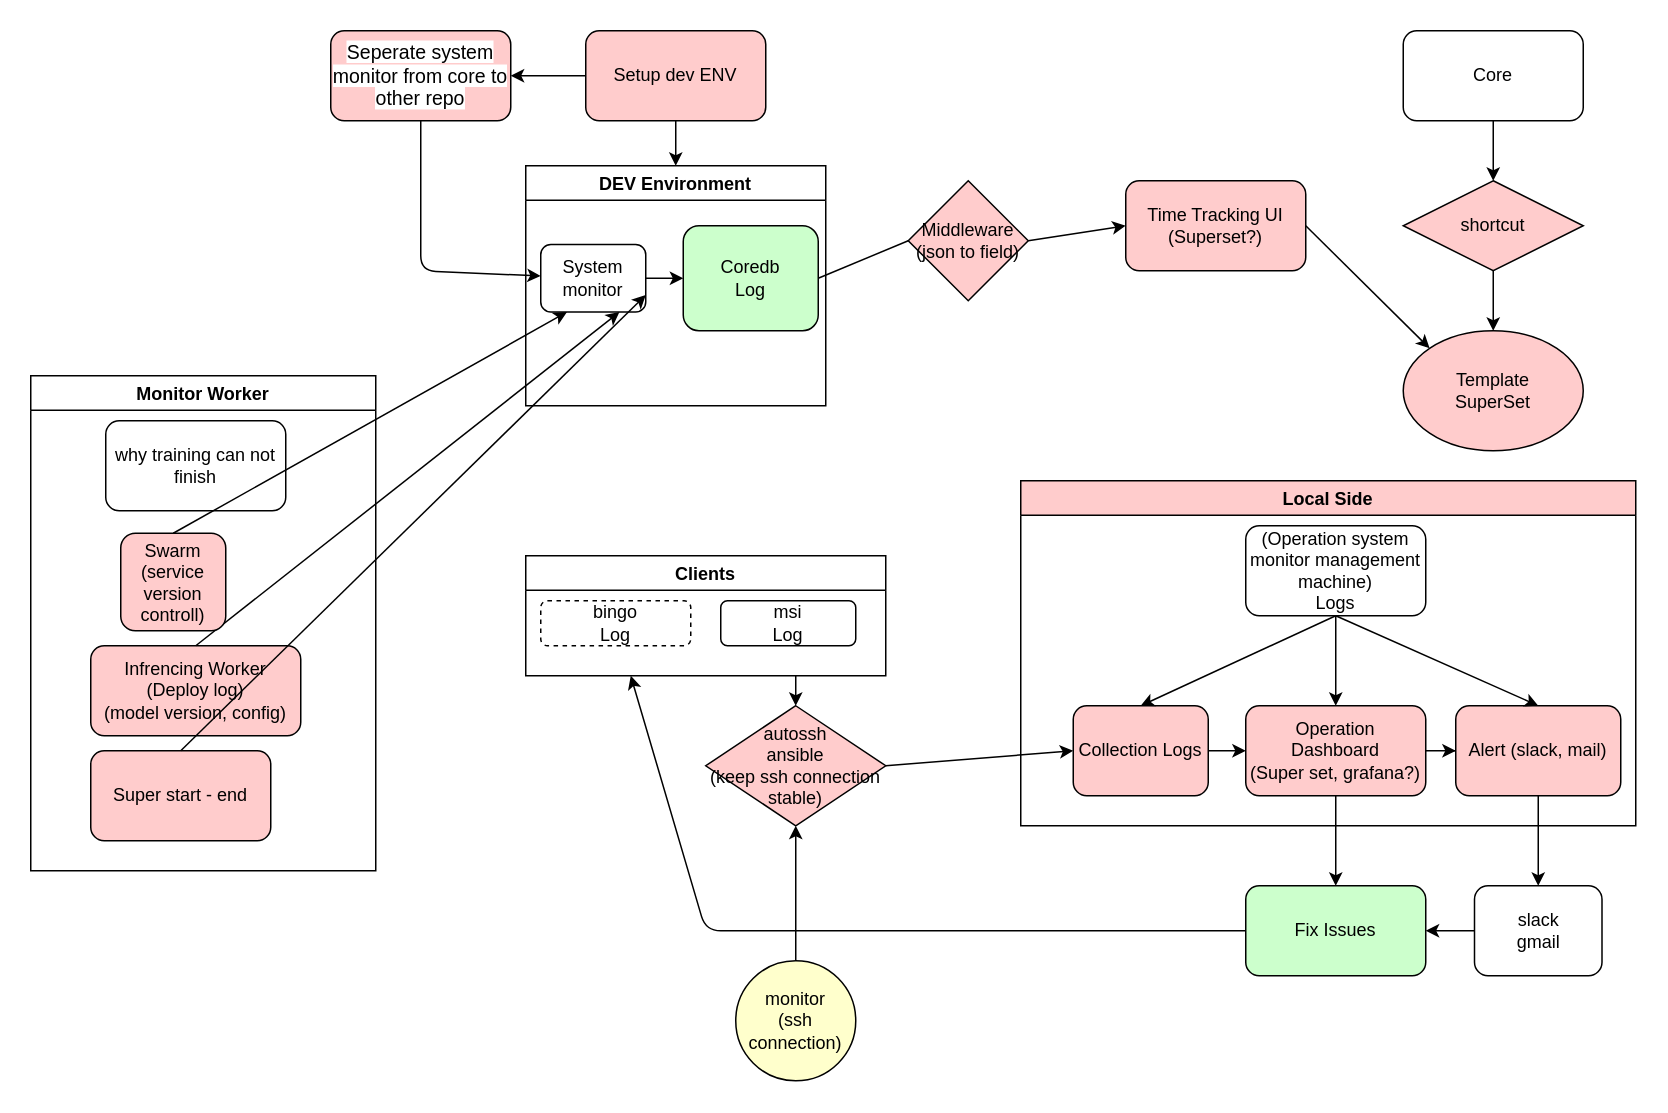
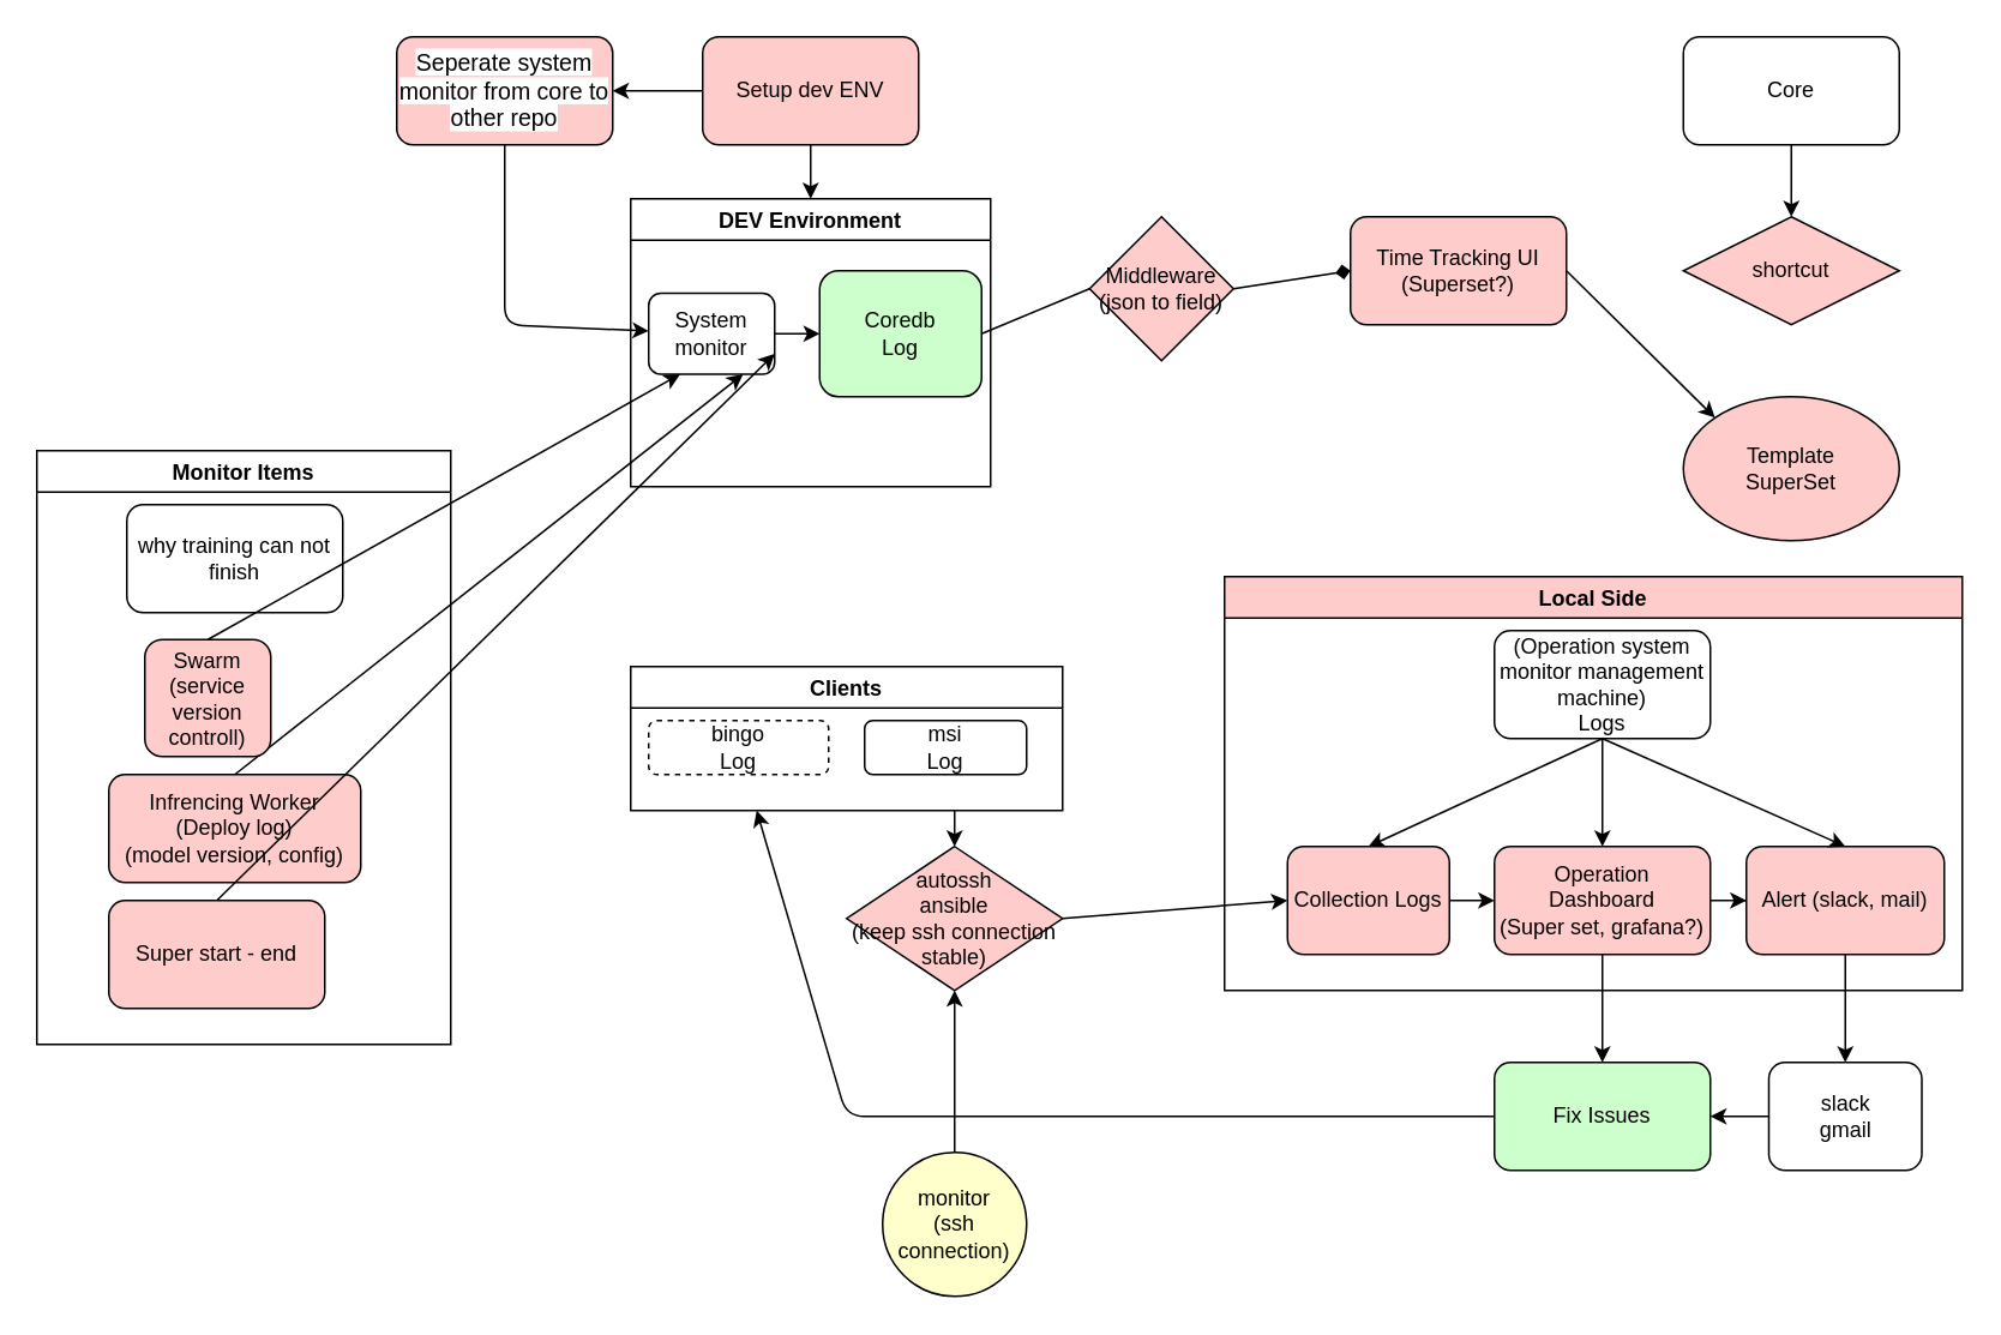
  <mxCell id="0" />
  <mxCell id="1" parent="0" />
  <mxCell id="2" value="Clients" style="swimlane;" parent="1" vertex="1"><mxGeometry x="350" y="370" width="240" height="80" as="geometry" /></mxCell>
  <mxCell id="3" value="bingo&lt;br&gt;Log" style="rounded=1;whiteSpace=wrap;html=1;dashed=1;" parent="2" vertex="1"><mxGeometry x="10" y="30" width="100" height="30" as="geometry" /></mxCell>
  <mxCell id="4" value="msi&lt;br&gt;Log" style="rounded=1;whiteSpace=wrap;html=1;" parent="2" vertex="1"><mxGeometry x="130" y="30" width="90" height="30" as="geometry" /></mxCell>
  <mxCell id="5" value="autossh&lt;br&gt;ansible&lt;br&gt;(keep ssh connection stable)" style="rhombus;whiteSpace=wrap;html=1;fillColor=#FFCCCC;" parent="1" vertex="1"><mxGeometry x="470" y="470" width="120" height="80" as="geometry" /></mxCell>
  <mxCell id="6" value="Time Tracking UI (Superset?)" style="rounded=1;whiteSpace=wrap;html=1;fillColor=#FFCCCC;" parent="1" vertex="1"><mxGeometry x="750" y="120" width="120" height="60" as="geometry" /></mxCell>
  <mxCell id="7" value="DEV Environment" style="swimlane;" parent="1" vertex="1"><mxGeometry x="350" y="110" width="200" height="160" as="geometry" /></mxCell>
  <mxCell id="8" value="Coredb&lt;br&gt;Log" style="rounded=1;whiteSpace=wrap;html=1;fillColor=#CCFFCC;" parent="7" vertex="1"><mxGeometry x="105" y="40" width="90" height="70" as="geometry" /></mxCell>
  <mxCell id="9" value="System monitor" style="rounded=1;whiteSpace=wrap;html=1;fillColor=none;" parent="7" vertex="1"><mxGeometry x="10" y="52.5" width="70" height="45" as="geometry" /></mxCell>
  <mxCell id="10" value="" style="endArrow=classic;html=1;exitX=1;exitY=0.5;exitDx=0;exitDy=0;entryX=0;entryY=0.5;entryDx=0;entryDy=0;" parent="7" source="9" target="8" edge="1"><mxGeometry width="50" height="50" relative="1" as="geometry"><mxPoint x="470" y="240" as="sourcePoint" /><mxPoint x="520" y="190" as="targetPoint" /></mxGeometry></mxCell>
- <mxCell id="11" value="" style="endArrow=classic;html=1;exitX=1;exitY=0.5;exitDx=0;exitDy=0;entryX=0;entryY=0.5;entryDx=0;entryDy=0;startArrow=none;" parent="1" source="12" target="6" edge="1"><mxGeometry width="50" height="50" relative="1" as="geometry"><mxPoint x="660" y="30" as="sourcePoint" /><mxPoint x="710" y="-20" as="targetPoint" /></mxGeometry></mxCell>
+ <mxCell id="11" value="" style="endArrow=diamond;html=1;exitX=1;exitY=0.5;exitDx=0;exitDy=0;entryX=0;entryY=0.5;entryDx=0;entryDy=0;startArrow=none;" parent="1" source="12" target="6" edge="1"><mxGeometry width="50" height="50" relative="1" as="geometry"><mxPoint x="660" y="30" as="sourcePoint" /><mxPoint x="710" y="-20" as="targetPoint" /></mxGeometry></mxCell>
  <mxCell id="12" value="Middleware&lt;br&gt;(json to field)" style="rhombus;whiteSpace=wrap;html=1;fillColor=#FFCCCC;" parent="1" vertex="1"><mxGeometry x="605" y="120" width="80" height="80" as="geometry" /></mxCell>
  <mxCell id="13" value="" style="endArrow=none;html=1;exitX=1;exitY=0.5;exitDx=0;exitDy=0;entryX=0;entryY=0.5;entryDx=0;entryDy=0;" parent="1" source="8" target="12" edge="1"><mxGeometry width="50" height="50" relative="1" as="geometry"><mxPoint x="545" y="185" as="sourcePoint" /><mxPoint x="880" y="100" as="targetPoint" /></mxGeometry></mxCell>
  <mxCell id="14" value="Template&lt;br&gt;SuperSet" style="ellipse;whiteSpace=wrap;html=1;fillColor=#FFCCCC;" parent="1" vertex="1"><mxGeometry x="935" y="220" width="120" height="80" as="geometry" /></mxCell>
  <mxCell id="15" value="" style="endArrow=classic;html=1;exitX=1;exitY=0.5;exitDx=0;exitDy=0;entryX=0;entryY=0;entryDx=0;entryDy=0;" parent="1" source="6" target="14" edge="1"><mxGeometry width="50" height="50" relative="1" as="geometry"><mxPoint x="660" y="20" as="sourcePoint" /><mxPoint x="710" y="-30" as="targetPoint" /></mxGeometry></mxCell>
  <mxCell id="16" value="Infrencing Worker&lt;br&gt;(Deploy log)&lt;br&gt;(model version, config)" style="rounded=1;whiteSpace=wrap;html=1;fillColor=#FFCCCC;" parent="1" vertex="1"><mxGeometry x="60" y="430" width="140" height="60" as="geometry" /></mxCell>
  <mxCell id="17" value="" style="endArrow=classic;html=1;exitX=0.5;exitY=0;exitDx=0;exitDy=0;entryX=0.75;entryY=1;entryDx=0;entryDy=0;" parent="1" source="16" target="9" edge="1"><mxGeometry width="50" height="50" relative="1" as="geometry"><mxPoint x="660" y="230" as="sourcePoint" /><mxPoint x="710" y="180" as="targetPoint" /></mxGeometry></mxCell>
  <mxCell id="18" value="" style="endArrow=classic;html=1;exitX=0.5;exitY=1;exitDx=0;exitDy=0;entryX=0.5;entryY=0;entryDx=0;entryDy=0;" parent="1" source="28" target="19" edge="1"><mxGeometry width="50" height="50" relative="1" as="geometry"><mxPoint x="670" y="590" as="sourcePoint" /><mxPoint x="795" y="730" as="targetPoint" /></mxGeometry></mxCell>
  <mxCell id="19" value="Fix Issues" style="rounded=1;whiteSpace=wrap;html=1;fillColor=#CCFFCC;" parent="1" vertex="1"><mxGeometry x="830" y="590" width="120" height="60" as="geometry" /></mxCell>
  <mxCell id="20" value="" style="endArrow=classic;html=1;exitX=0.5;exitY=1;exitDx=0;exitDy=0;" parent="1" source="31" target="43" edge="1"><mxGeometry width="50" height="50" relative="1" as="geometry"><mxPoint x="670" y="590" as="sourcePoint" /><mxPoint x="995" y="590" as="targetPoint" /></mxGeometry></mxCell>
  <mxCell id="21" value="" style="endArrow=classic;html=1;exitX=0;exitY=0.5;exitDx=0;exitDy=0;" parent="1" source="19" edge="1"><mxGeometry width="50" height="50" relative="1" as="geometry"><mxPoint x="670" y="700" as="sourcePoint" /><mxPoint x="420" y="450" as="targetPoint" /><Array as="points"><mxPoint x="470" y="620" /></Array></mxGeometry></mxCell>
  <mxCell id="22" style="edgeStyle=orthogonalEdgeStyle;rounded=0;orthogonalLoop=1;jettySize=auto;html=1;entryX=0.5;entryY=0;entryDx=0;entryDy=0;" parent="1" source="23" target="7" edge="1"><mxGeometry relative="1" as="geometry" /></mxCell>
  <mxCell id="23" value="Setup dev ENV" style="rounded=1;whiteSpace=wrap;html=1;fillColor=#FFCCCC;" parent="1" vertex="1"><mxGeometry x="390" y="20" width="120" height="60" as="geometry" /></mxCell>
  <mxCell id="24" value="Local Side" style="swimlane;fillColor=#FFCCCC;" parent="1" vertex="1"><mxGeometry x="680" y="320" width="410" height="230" as="geometry" /></mxCell>
  <mxCell id="25" value="(Operation system monitor management machine)&lt;br&gt;Logs" style="rounded=1;whiteSpace=wrap;html=1;fillColor=none;" parent="24" vertex="1"><mxGeometry x="150" y="30" width="120" height="60" as="geometry" /></mxCell>
  <mxCell id="26" value="Collection Logs" style="rounded=1;whiteSpace=wrap;html=1;fillColor=#FFCCCC;" parent="24" vertex="1"><mxGeometry x="35" y="150" width="90" height="60" as="geometry" /></mxCell>
  <mxCell id="27" value="" style="endArrow=classic;html=1;exitX=0.5;exitY=1;exitDx=0;exitDy=0;entryX=0.5;entryY=0;entryDx=0;entryDy=0;" parent="24" source="25" target="26" edge="1"><mxGeometry width="50" height="50" relative="1" as="geometry"><mxPoint x="-20" y="240" as="sourcePoint" /><mxPoint x="-60" y="290" as="targetPoint" /></mxGeometry></mxCell>
  <mxCell id="28" value="Operation&lt;br&gt;Dashboard&lt;br&gt;(Super set, grafana?)" style="rounded=1;whiteSpace=wrap;html=1;fillColor=#FFCCCC;" parent="24" vertex="1"><mxGeometry x="150" y="150" width="120" height="60" as="geometry" /></mxCell>
  <mxCell id="29" value="" style="endArrow=classic;html=1;exitX=0.5;exitY=1;exitDx=0;exitDy=0;" parent="24" source="25" target="28" edge="1"><mxGeometry width="50" height="50" relative="1" as="geometry"><mxPoint x="-255" y="320" as="sourcePoint" /><mxPoint x="-185" y="520" as="targetPoint" /></mxGeometry></mxCell>
  <mxCell id="30" style="edgeStyle=orthogonalEdgeStyle;rounded=0;orthogonalLoop=1;jettySize=auto;html=1;entryX=0;entryY=0.5;entryDx=0;entryDy=0;" parent="24" source="26" target="28" edge="1"><mxGeometry relative="1" as="geometry" /></mxCell>
  <mxCell id="31" value="Alert (slack, mail)" style="rounded=1;whiteSpace=wrap;html=1;fillColor=#FFCCCC;" parent="24" vertex="1"><mxGeometry x="290" y="150" width="110" height="60" as="geometry" /></mxCell>
  <mxCell id="32" value="" style="endArrow=classic;html=1;exitX=0.5;exitY=1;exitDx=0;exitDy=0;entryX=0.5;entryY=0;entryDx=0;entryDy=0;" parent="24" source="25" target="31" edge="1"><mxGeometry width="50" height="50" relative="1" as="geometry"><mxPoint x="-235" y="350" as="sourcePoint" /><mxPoint x="-185" y="540" as="targetPoint" /></mxGeometry></mxCell>
  <mxCell id="33" value="" style="edgeStyle=orthogonalEdgeStyle;rounded=0;orthogonalLoop=1;jettySize=auto;html=1;" parent="24" source="28" target="31" edge="1"><mxGeometry relative="1" as="geometry" /></mxCell>
  <mxCell id="34" value="" style="endArrow=classic;html=1;exitX=1;exitY=0.5;exitDx=0;exitDy=0;entryX=0;entryY=0.5;entryDx=0;entryDy=0;" parent="1" source="5" target="26" edge="1"><mxGeometry width="50" height="50" relative="1" as="geometry"><mxPoint x="660" y="650" as="sourcePoint" /><mxPoint x="710" y="600" as="targetPoint" /><Array as="points" /></mxGeometry></mxCell>
  <mxCell id="35" value="" style="endArrow=classic;html=1;entryX=0.5;entryY=0;entryDx=0;entryDy=0;" parent="1" target="5" edge="1"><mxGeometry width="50" height="50" relative="1" as="geometry"><mxPoint x="530" y="450" as="sourcePoint" /><mxPoint x="710" y="470" as="targetPoint" /></mxGeometry></mxCell>
  <mxCell id="36" value="monitor&lt;br&gt;(ssh connection)" style="ellipse;whiteSpace=wrap;html=1;aspect=fixed;fillColor=#FFFFCC;" parent="1" vertex="1"><mxGeometry x="490" y="640" width="80" height="80" as="geometry" /></mxCell>
  <mxCell id="37" value="" style="endArrow=classic;html=1;exitX=0.5;exitY=0;exitDx=0;exitDy=0;entryX=0.5;entryY=1;entryDx=0;entryDy=0;" parent="1" source="36" target="5" edge="1"><mxGeometry width="50" height="50" relative="1" as="geometry"><mxPoint x="820" y="480" as="sourcePoint" /><mxPoint x="870" y="430" as="targetPoint" /></mxGeometry></mxCell>
  <mxCell id="38" style="edgeStyle=orthogonalEdgeStyle;rounded=0;orthogonalLoop=1;jettySize=auto;html=1;entryX=0.5;entryY=0;entryDx=0;entryDy=0;" parent="1" source="39" target="41" edge="1"><mxGeometry relative="1" as="geometry" /></mxCell>
  <mxCell id="39" value="Core" style="rounded=1;whiteSpace=wrap;html=1;fillColor=none;" parent="1" vertex="1"><mxGeometry x="935" y="20" width="120" height="60" as="geometry" /></mxCell>
- <mxCell id="40" style="edgeStyle=orthogonalEdgeStyle;rounded=0;orthogonalLoop=1;jettySize=auto;html=1;entryX=0.5;entryY=0;entryDx=0;entryDy=0;" parent="1" source="41" target="14" edge="1"><mxGeometry relative="1" as="geometry" /></mxCell>
  <mxCell id="41" value="shortcut" style="rhombus;whiteSpace=wrap;html=1;fillColor=#FFCCCC;" parent="1" vertex="1"><mxGeometry x="935" y="120" width="120" height="60" as="geometry" /></mxCell>
  <mxCell id="42" style="edgeStyle=orthogonalEdgeStyle;rounded=0;orthogonalLoop=1;jettySize=auto;html=1;entryX=1;entryY=0.5;entryDx=0;entryDy=0;" parent="1" source="43" target="19" edge="1"><mxGeometry relative="1" as="geometry" /></mxCell>
  <mxCell id="43" value="slack&lt;br&gt;gmail" style="rounded=1;whiteSpace=wrap;html=1;fillColor=none;" parent="1" vertex="1"><mxGeometry x="982.5" y="590" width="85" height="60" as="geometry" /></mxCell>
  <mxCell id="44" value="Super start - end" style="rounded=1;whiteSpace=wrap;html=1;fillColor=#FFCCCC;" parent="1" vertex="1"><mxGeometry x="60" y="500" width="120" height="60" as="geometry" /></mxCell>
  <mxCell id="45" value="&lt;span style=&quot;font-family: &amp;#34;arial&amp;#34; ; font-size: 13px ; text-align: left ; background-color: rgb(255 , 255 , 255)&quot;&gt;Seperate system monitor from core to other repo&lt;/span&gt;" style="rounded=1;whiteSpace=wrap;html=1;fillColor=#FFCCCC;" parent="1" vertex="1"><mxGeometry x="220" y="20" width="120" height="60" as="geometry" /></mxCell>
  <mxCell id="46" value="why training can not finish" style="rounded=1;whiteSpace=wrap;html=1;fillColor=none;" parent="1" vertex="1"><mxGeometry x="70" y="280" width="120" height="60" as="geometry" /></mxCell>
  <mxCell id="47" value="Swarm&lt;br&gt;(service version controll)" style="rounded=1;whiteSpace=wrap;html=1;fillColor=#FFCCCC;" parent="1" vertex="1"><mxGeometry x="80" y="355" width="70" height="65" as="geometry" /></mxCell>
  <mxCell id="48" value="" style="endArrow=classic;html=1;exitX=0.5;exitY=0;exitDx=0;exitDy=0;entryX=1;entryY=0.75;entryDx=0;entryDy=0;" parent="1" source="44" target="9" edge="1"><mxGeometry width="50" height="50" relative="1" as="geometry"><mxPoint x="1510" y="410" as="sourcePoint" /><mxPoint x="1560" y="360" as="targetPoint" /></mxGeometry></mxCell>
  <mxCell id="49" value="" style="endArrow=classic;html=1;exitX=0.5;exitY=0;exitDx=0;exitDy=0;entryX=0.25;entryY=1;entryDx=0;entryDy=0;" parent="1" source="47" target="9" edge="1"><mxGeometry width="50" height="50" relative="1" as="geometry"><mxPoint x="660" y="290" as="sourcePoint" /><mxPoint x="710" y="240" as="targetPoint" /></mxGeometry></mxCell>
  <mxCell id="50" value="" style="endArrow=classic;html=1;exitX=0.5;exitY=1;exitDx=0;exitDy=0;" parent="1" source="45" target="9" edge="1"><mxGeometry width="50" height="50" relative="1" as="geometry"><mxPoint x="820" y="360" as="sourcePoint" /><mxPoint x="870" y="310" as="targetPoint" /><Array as="points"><mxPoint x="280" y="180" /></Array></mxGeometry></mxCell>
  <mxCell id="51" value="" style="endArrow=classic;html=1;exitX=0;exitY=0.5;exitDx=0;exitDy=0;entryX=1;entryY=0.5;entryDx=0;entryDy=0;" parent="1" source="23" target="45" edge="1"><mxGeometry width="50" height="50" relative="1" as="geometry"><mxPoint x="820" y="350" as="sourcePoint" /><mxPoint x="870" y="300" as="targetPoint" /></mxGeometry></mxCell>
- <mxCell id="52" value="Monitor Worker" style="swimlane;" vertex="1" parent="1"><mxGeometry x="20" y="250" width="230" height="330" as="geometry" /></mxCell>
+ <mxCell id="52" value="Monitor Items" style="swimlane;" vertex="1" parent="1"><mxGeometry x="20" y="250" width="230" height="330" as="geometry" /></mxCell>
